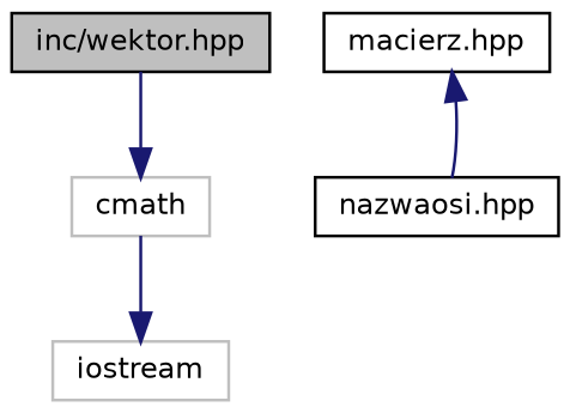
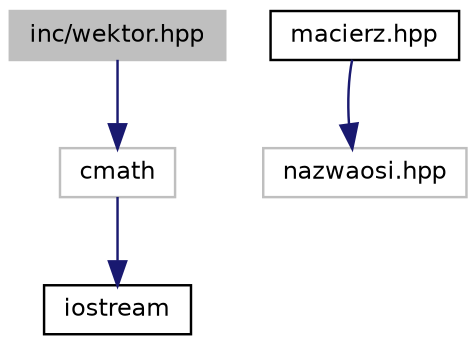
  digraph {
    node [color=black fillcolor=white fontname=Helvetica fontsize=10 shape=record style=filled]
    edge [color=midnightblue fontname=Helvetica fontsize=10 labelfontname=Helvetica labelfontsize=10 style=solid]
-   n1 [fillcolor=grey75 fontcolor=black height=0.2 label="inc/wektor.hpp" width=0.4]
+   n1 [color=grey75 fillcolor=grey75 fontcolor=black height=0.2 label="inc/wektor.hpp" width=0.4]
    n2 [color=grey75 height=0.2 label=cmath width=0.4]
-   n3 [color=grey75 height=0.2 label=iostream width=0.4]
+   n3 [height=0.2 label=iostream width=0.4]
    n4 [height=0.2 label="macierz.hpp" width=0.4]
-   n5 [height=0.2 label="nazwaosi.hpp" width=0.4]
+   n5 [color=grey75 height=0.2 label="nazwaosi.hpp" width=0.4]
    n1 -> n2
    n2 -> n3
-   n5 -> n4
+   n4 -> n5
  }
